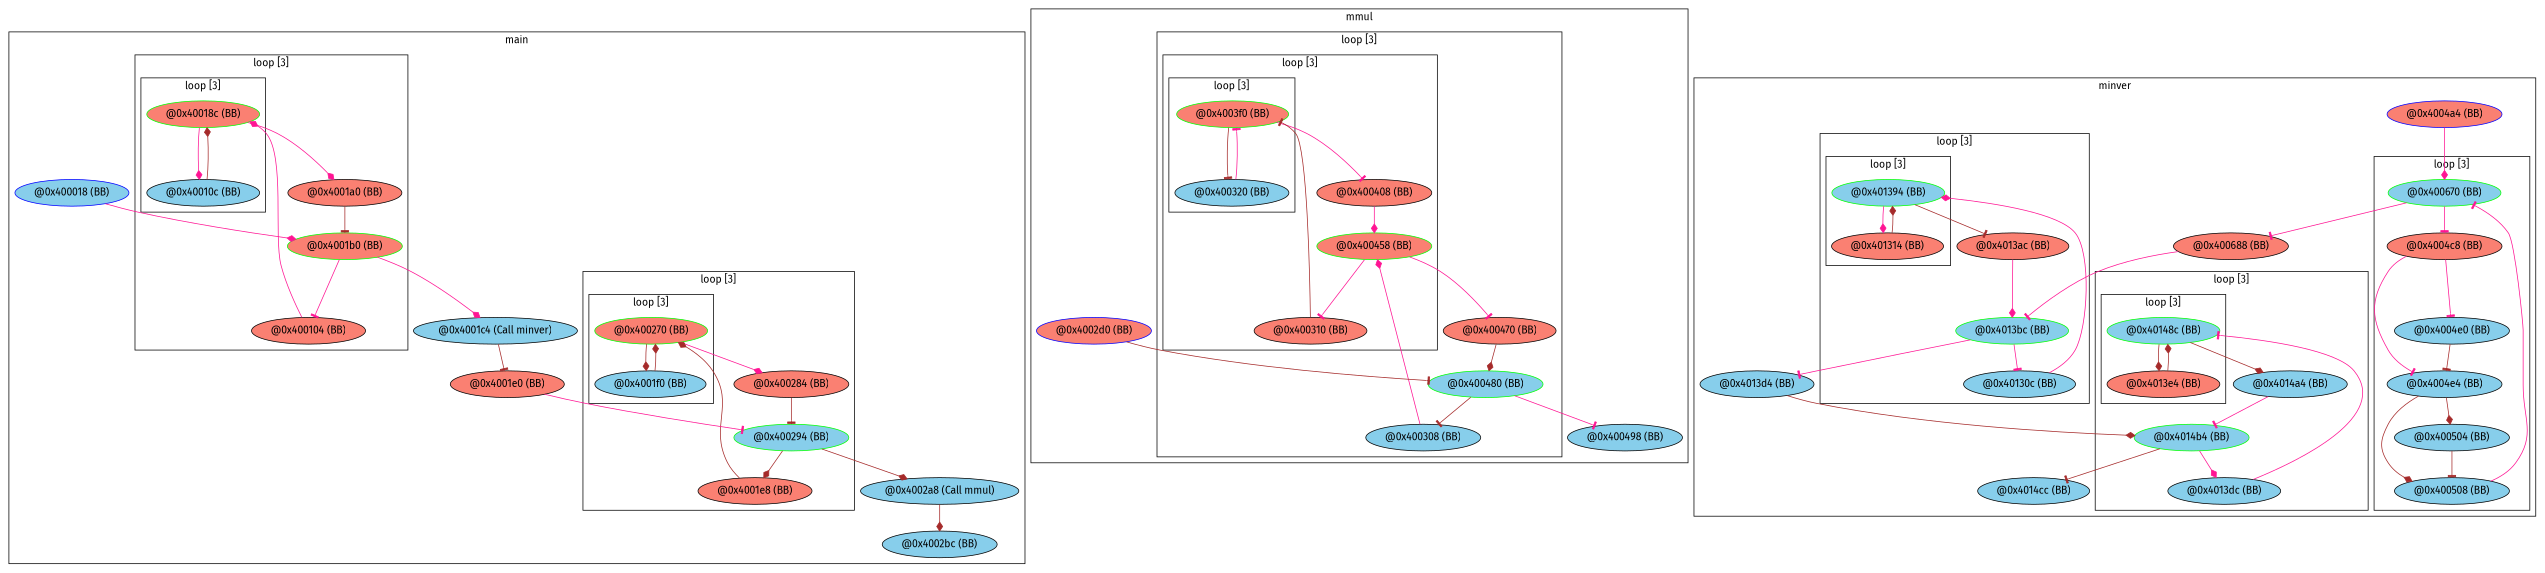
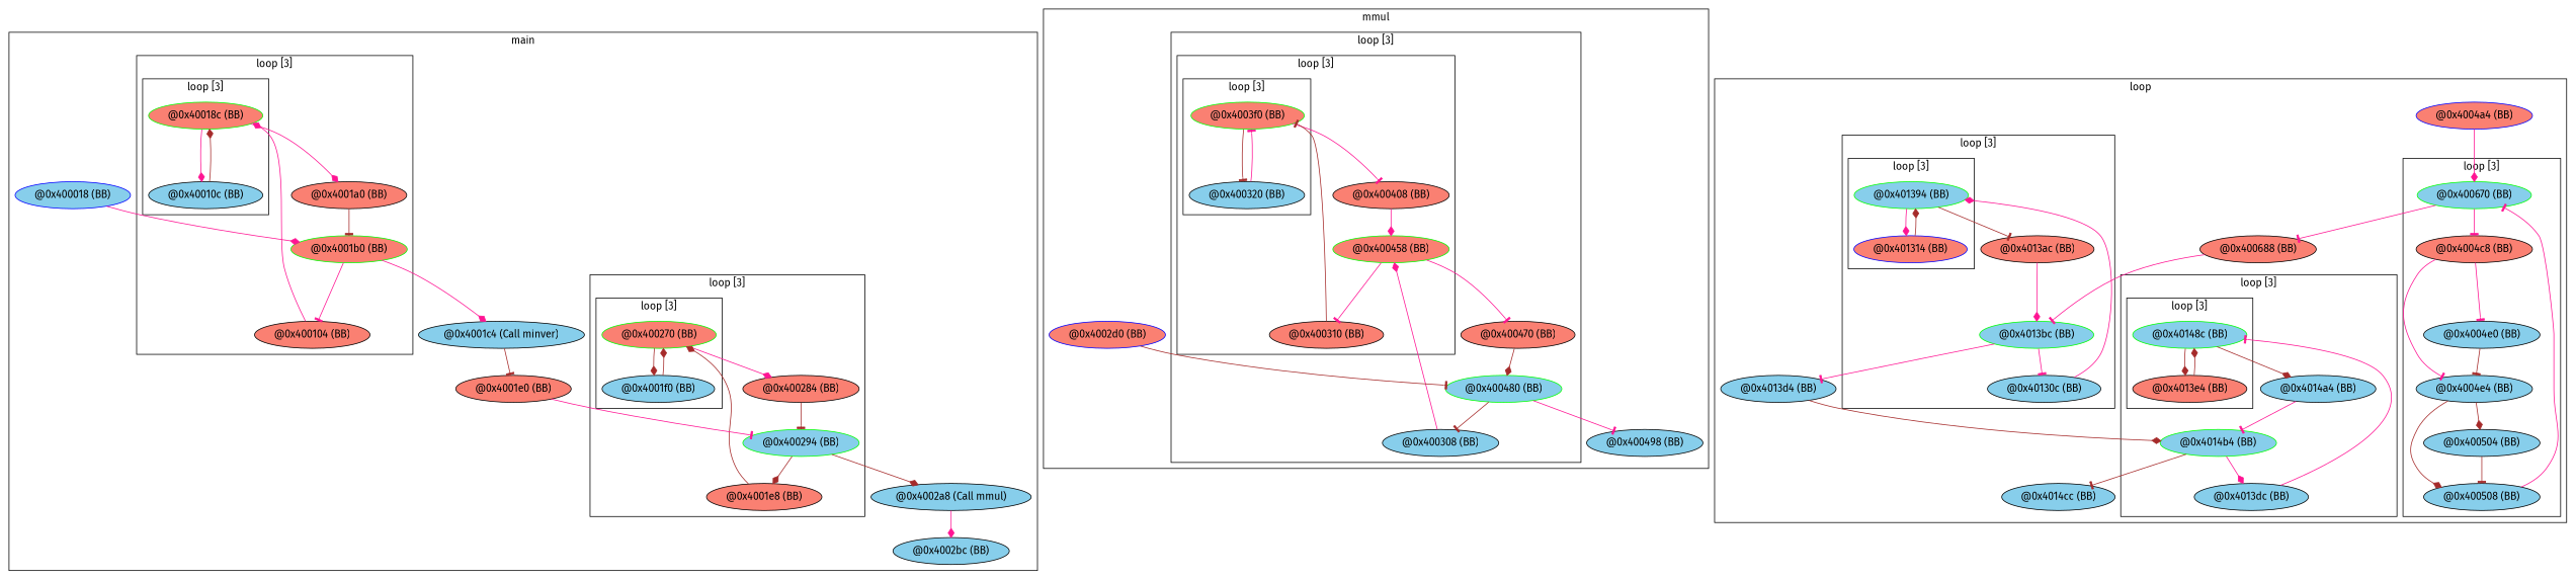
  digraph {
    fontname="Fira Sans"
    node [fillcolor=skyblue fontname="Fira Sans" style=filled]
    edge [arrowhead=diamond color=deeppink fontname="Fira Sans"]
    n1 [color=green fillcolor=salmon label="@0x40018c (BB)"]
    n2 [label="@0x40010c (BB)"]
    n3 [color=green fillcolor=salmon label="@0x4001b0 (BB)"]
    n4 [fillcolor=salmon label="@0x4001a0 (BB)"]
    n5 [fillcolor=salmon label="@0x400104 (BB)"]
    n6 [color=green fillcolor=salmon label="@0x400270 (BB)"]
    n7 [label="@0x4001f0 (BB)"]
    n8 [color=green label="@0x400294 (BB)"]
    n9 [fillcolor=salmon label="@0x400284 (BB)"]
    n10 [fillcolor=salmon label="@0x4001e8 (BB)"]
    n11 [color=blue label="@0x400018 (BB)"]
    n12 [label="@0x4001c4 (Call minver)"]
    n13 [fillcolor=salmon label="@0x4001e0 (BB)"]
    n14 [label="@0x4002a8 (Call mmul)"]
    n15 [label="@0x4002bc (BB)"]
    n16 [color=green fillcolor=salmon label="@0x4003f0 (BB)"]
    n17 [label="@0x400320 (BB)"]
    n18 [color=green fillcolor=salmon label="@0x400458 (BB)"]
    n19 [fillcolor=salmon label="@0x400408 (BB)"]
    n20 [fillcolor=salmon label="@0x400310 (BB)"]
    n21 [color=green label="@0x400480 (BB)"]
    n22 [fillcolor=salmon label="@0x400470 (BB)"]
    n23 [label="@0x400308 (BB)"]
    n24 [color=blue fillcolor=salmon label="@0x4002d0 (BB)"]
    n25 [label="@0x400498 (BB)"]
    n26 [color=green label="@0x400670 (BB)"]
    n27 [label="@0x400508 (BB)"]
    n28 [label="@0x4004e4 (BB)"]
    n29 [fillcolor=salmon label="@0x4004c8 (BB)"]
    n30 [label="@0x4004e0 (BB)"]
    n31 [label="@0x400504 (BB)"]
    n32 [color=green label="@0x401394 (BB)"]
-   n33 [fillcolor=salmon label="@0x401314 (BB)"]
+   n33 [fillcolor=salmon label="@0x401314 (BB)" color=blue]
    n34 [color=green label="@0x4013bc (BB)"]
    n35 [fillcolor=salmon label="@0x4013ac (BB)"]
    n36 [label="@0x40130c (BB)"]
    n37 [color=green label="@0x40148c (BB)"]
    n38 [fillcolor=salmon label="@0x4013e4 (BB)"]
    n39 [color=green label="@0x4014b4 (BB)"]
    n40 [label="@0x4014a4 (BB)"]
    n41 [label="@0x4013dc (BB)"]
    n42 [color=blue fillcolor=salmon label="@0x4004a4 (BB)"]
    n43 [fillcolor=salmon label="@0x400688 (BB)"]
    n44 [label="@0x4013d4 (BB)"]
    n45 [label="@0x4014cc (BB)"]
    subgraph cluster_1 {
      label=main
      n11
      n12
      n13
      n14
      n15
      subgraph cluster_2 {
        label="loop [3]"
        n3
        n4
        n5
        subgraph cluster_3 {
          label="loop [3]"
          n1
          n2
        }
      }
      subgraph cluster_4 {
        label="loop [3]"
        n8
        n9
        n10
        subgraph cluster_5 {
          label="loop [3]"
          n6
          n7
        }
      }
    }
    subgraph cluster_6 {
      label=mmul
      n24
      n25
      subgraph cluster_7 {
        label="loop [3]"
        n21
        n22
        n23
        subgraph cluster_8 {
          label="loop [3]"
          n18
          n19
          n20
          subgraph cluster_9 {
            label="loop [3]"
            n16
            n17
          }
        }
      }
    }
    subgraph cluster_10 {
-     label=minver
+     label=loop
      n42
      n43
      n44
      n45
      subgraph cluster_11 {
        label="loop [3]"
        n26
        n27
        n28
        n29
        n30
        n31
      }
      subgraph cluster_12 {
        label="loop [3]"
        n34
        n35
        n36
        subgraph cluster_13 {
          label="loop [3]"
          n32
          n33
        }
      }
      subgraph cluster_14 {
        label="loop [3]"
        n39
        n40
        n41
        subgraph cluster_15 {
          label="loop [3]"
          n37
          n38
        }
      }
    }
    n1 -> n2
    n1 -> n4
    n2 -> n1 [color=brown]
    n3 -> n5 [arrowhead=tee]
    n3 -> n12
    n4 -> n3 [arrowhead=tee color=brown]
    n5 -> n1
    n6 -> n7 [color=brown]
    n6 -> n9
    n7 -> n6 [color=brown]
    n8 -> n10 [color=brown]
    n8 -> n14 [color=brown]
    n9 -> n8 [arrowhead=tee color=brown]
    n10 -> n6 [color=brown]
    n11 -> n3
    n12 -> n13 [arrowhead=tee color=brown]
    n13 -> n8 [arrowhead=tee]
-   n14 -> n15 [color=brown]
+   n14 -> n15
    n16 -> n17 [arrowhead=tee color=brown]
    n16 -> n19 [arrowhead=tee]
    n17 -> n16 [arrowhead=tee]
    n18 -> n20 [arrowhead=tee]
    n18 -> n22 [arrowhead=tee]
    n19 -> n18
    n20 -> n16 [arrowhead=tee color=brown]
    n21 -> n23 [arrowhead=tee color=brown]
    n21 -> n25 [arrowhead=tee]
    n22 -> n21 [color=brown]
    n23 -> n18
    n24 -> n21 [arrowhead=tee color=brown]
    n26 -> n29 [arrowhead=tee]
    n26 -> n43 [arrowhead=tee]
    n27 -> n26 [arrowhead=tee]
    n28 -> n27 [color=brown]
    n28 -> n31 [color=brown]
    n29 -> n28 [arrowhead=tee]
    n29 -> n30 [arrowhead=tee]
    n30 -> n28 [arrowhead=tee color=brown]
    n31 -> n27 [arrowhead=tee color=brown]
    n32 -> n33
    n32 -> n35 [arrowhead=tee color=brown]
    n33 -> n32 [color=brown]
    n34 -> n36 [arrowhead=tee]
    n34 -> n44 [arrowhead=tee]
    n35 -> n34
    n36 -> n32
    n37 -> n38 [color=brown]
    n37 -> n40 [color=brown]
    n38 -> n37 [color=brown]
    n39 -> n41
    n39 -> n45 [arrowhead=tee color=brown]
    n40 -> n39 [arrowhead=tee]
    n41 -> n37 [arrowhead=tee]
    n42 -> n26
    n43 -> n34 [arrowhead=tee]
    n44 -> n39 [color=brown]
  }
